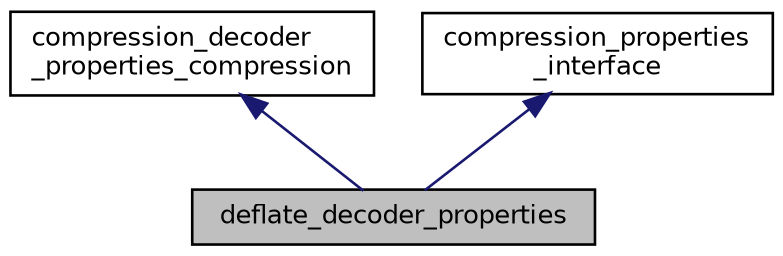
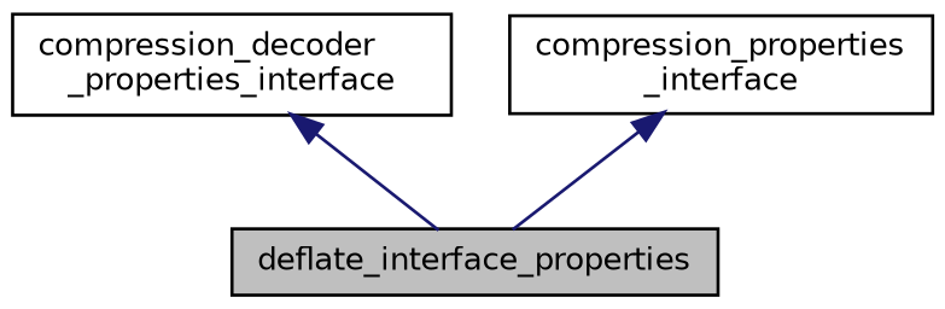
  digraph {
    node [color=black fillcolor=white fontname=Helvetica fontsize=10 shape=record style=filled]
    edge [color=midnightblue dir=back fontname=Helvetica fontsize=10 labelfontname=Helvetica labelfontsize=10 style=solid]
-   n1 [fillcolor=grey75 fontcolor=black height=0.2 label=deflate_decoder_properties width=0.4]
-   n2 [height=0.2 label="compression_decoder\l_properties_compression" width=0.4]
+   n1 [fillcolor=grey75 fontcolor=black height=0.2 label=deflate_interface_properties width=0.4]
+   n2 [height=0.2 label="compression_decoder\l_properties_interface" width=0.4]
    n3 [height=0.2 label="compression_properties\l_interface" width=0.4]
    n2 -> n1
    n3 -> n1
  }
